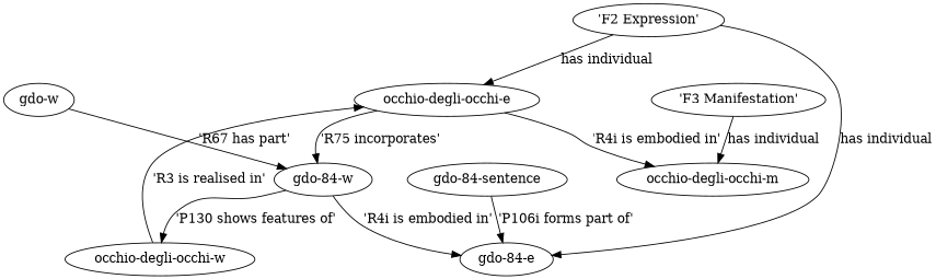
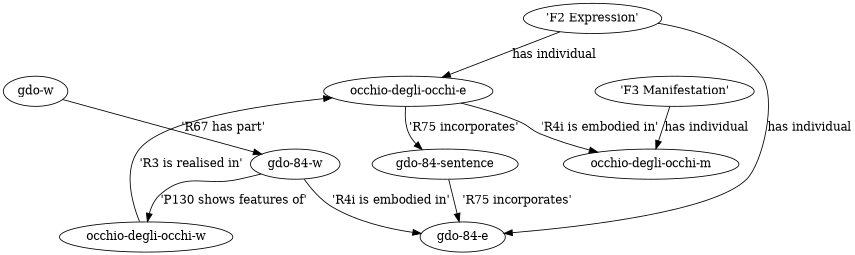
  digraph {
    "occhio-degli-occhi-e"
    "gdo-84-sentence"
    "occhio-degli-occhi-m"
    "gdo-84-e"
    "'F2 Expression'"
    "occhio-degli-occhi-w"
    "gdo-84-w"
    "gdo-w"
    "'F3 Manifestation'"
-   "occhio-degli-occhi-e" -> "gdo-84-w" [label="'R75 incorporates'"]
+   "occhio-degli-occhi-e" -> "gdo-84-sentence" [label="'R75 incorporates'"]
    "occhio-degli-occhi-e" -> "occhio-degli-occhi-m" [label="'R4i is embodied in'"]
-   "gdo-84-sentence" -> "gdo-84-e" [label="'P106i forms part of'"]
+   "gdo-84-sentence" -> "gdo-84-e" [label="'R75 incorporates'"]
    "'F2 Expression'" -> "occhio-degli-occhi-e" [label="has individual"]
    "'F2 Expression'" -> "gdo-84-e" [label="has individual"]
    "occhio-degli-occhi-w" -> "occhio-degli-occhi-e" [label="'R3 is realised in'"]
    "gdo-84-w" -> "gdo-84-e" [label="'R4i is embodied in'"]
    "gdo-84-w" -> "occhio-degli-occhi-w" [label="'P130 shows features of'"]
    "gdo-w" -> "gdo-84-w" [label="'R67 has part'"]
    "'F3 Manifestation'" -> "occhio-degli-occhi-m" [label="has individual"]
  }
